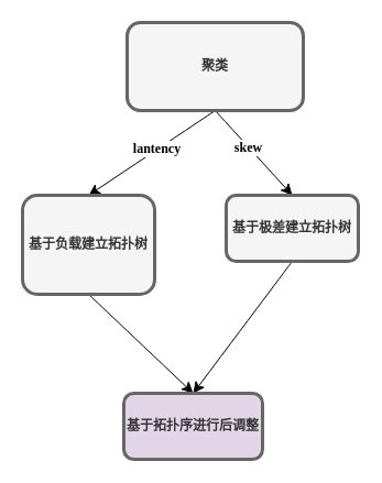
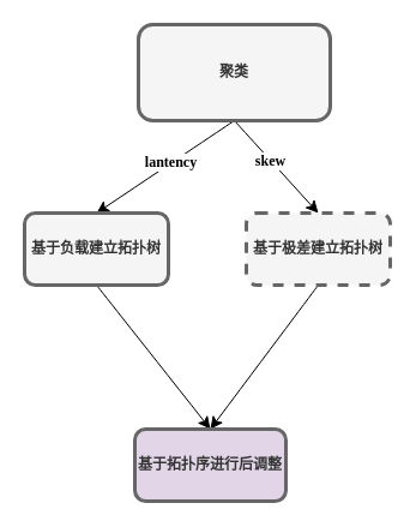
  <mxCell id="0" />
  <mxCell id="1" parent="0" />
  <mxCell id="2" style="edgeStyle=none;curved=1;rounded=0;orthogonalLoop=1;jettySize=auto;html=1;exitX=0.5;exitY=1;exitDx=0;exitDy=0;entryX=0.5;entryY=0;entryDx=0;entryDy=0;fontSize=12;startSize=8;endSize=8;fontFamily=宋体;fontStyle=1" edge="1" parent="1" source="6" target="8"><mxGeometry relative="1" as="geometry" /></mxCell>
  <mxCell id="3" value="lantency" style="edgeLabel;html=1;align=center;verticalAlign=middle;resizable=0;points=[];fontSize=12;fontFamily=宋体;fontStyle=1" vertex="1" connectable="0" parent="2"><mxGeometry x="-0.074" relative="1" as="geometry"><mxPoint y="-1" as="offset" /></mxGeometry></mxCell>
  <mxCell id="4" style="edgeStyle=none;curved=1;rounded=0;orthogonalLoop=1;jettySize=auto;html=1;exitX=0.5;exitY=1;exitDx=0;exitDy=0;entryX=0.5;entryY=0;entryDx=0;entryDy=0;fontSize=12;startSize=8;endSize=8;fontFamily=宋体;fontStyle=1" edge="1" parent="1" source="6" target="10"><mxGeometry relative="1" as="geometry" /></mxCell>
  <mxCell id="5" value="skew" style="edgeLabel;html=1;align=center;verticalAlign=middle;resizable=0;points=[];fontSize=12;fontFamily=宋体;fontStyle=1" vertex="1" connectable="0" parent="4"><mxGeometry x="-0.131" y="-1" relative="1" as="geometry"><mxPoint as="offset" /></mxGeometry></mxCell>
  <mxCell id="6" value="聚类" style="rounded=1;whiteSpace=wrap;html=1;fontFamily=宋体;fontStyle=1;fillColor=#f5f5f5;fontColor=#333333;strokeColor=#666666;strokeWidth=3;" vertex="1" parent="1"><mxGeometry x="115" y="20" width="160" height="80" as="geometry" /></mxCell>
  <mxCell id="7" style="edgeStyle=none;curved=1;rounded=0;orthogonalLoop=1;jettySize=auto;html=1;exitX=0.5;exitY=1;exitDx=0;exitDy=0;entryX=0.5;entryY=0;entryDx=0;entryDy=0;fontSize=12;startSize=8;endSize=8;" edge="1" parent="1" source="8" target="11"><mxGeometry relative="1" as="geometry" /></mxCell>
- <mxCell id="8" value="基于负载建立拓扑树" style="rounded=1;whiteSpace=wrap;html=1;fontFamily=宋体;fontStyle=1;strokeWidth=3;fillColor=#f5f5f5;fontColor=#333333;strokeColor=#666666;" vertex="1" parent="1"><mxGeometry x="20" y="177" width="120" height="90" as="geometry" /></mxCell>
+ <mxCell id="8" value="基于负载建立拓扑树" style="rounded=1;whiteSpace=wrap;html=1;fontFamily=宋体;fontStyle=1;strokeWidth=3;fillColor=#f5f5f5;fontColor=#333333;strokeColor=#666666;" vertex="1" parent="1"><mxGeometry x="20" y="177" width="120" height="60" as="geometry" /></mxCell>
  <mxCell id="9" style="edgeStyle=none;curved=1;rounded=0;orthogonalLoop=1;jettySize=auto;html=1;exitX=0.5;exitY=1;exitDx=0;exitDy=0;fontSize=12;startSize=8;endSize=8;entryX=0.5;entryY=0;entryDx=0;entryDy=0;" edge="1" parent="1" source="10" target="11"><mxGeometry relative="1" as="geometry"><mxPoint x="193.552" y="295.524" as="targetPoint" /></mxGeometry></mxCell>
- <mxCell id="10" value="基于极差建立拓扑树" style="rounded=1;whiteSpace=wrap;html=1;fontFamily=宋体;fontStyle=1;strokeWidth=3;fillColor=#f5f5f5;fontColor=#333333;strokeColor=#666666;" vertex="1" parent="1"><mxGeometry x="205" y="177" width="120" height="60" as="geometry" /></mxCell>
+ <mxCell id="10" value="基于极差建立拓扑树" style="rounded=1;whiteSpace=wrap;html=1;fontFamily=宋体;fontStyle=1;strokeWidth=3;fillColor=#f5f5f5;fontColor=#333333;strokeColor=#666666;dashed=1;" vertex="1" parent="1"><mxGeometry x="205" y="177" width="120" height="60" as="geometry" /></mxCell>
  <mxCell id="11" value="基于拓扑序进行后调整" style="rounded=1;whiteSpace=wrap;html=1;fontFamily=宋体;fontStyle=1;fillColor=#e1d5e7;fontColor=#333333;strokeColor=#666666;strokeWidth=3;" vertex="1" parent="1"><mxGeometry x="112" y="357" width="126" height="60" as="geometry" /></mxCell>
